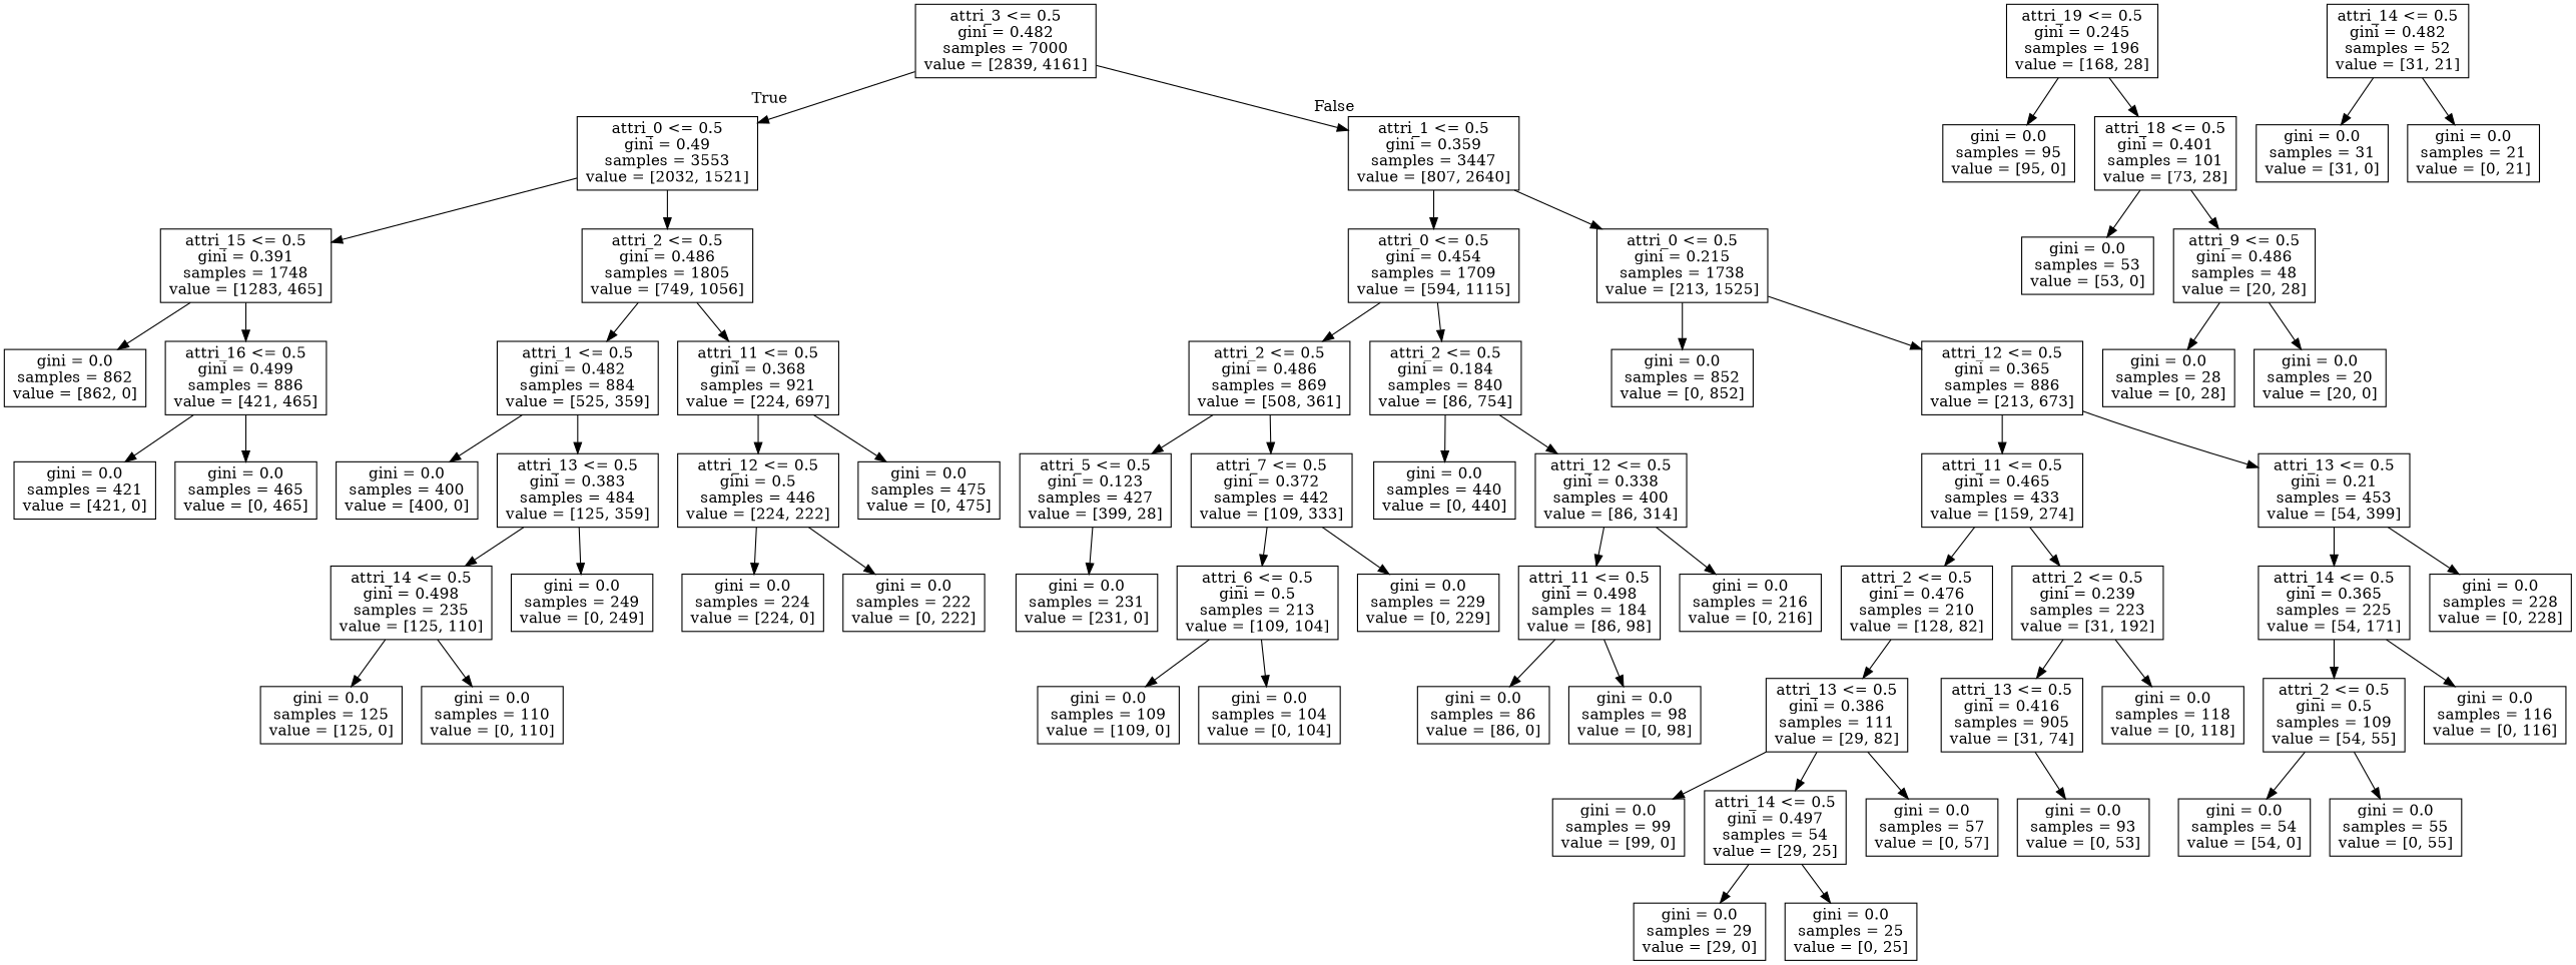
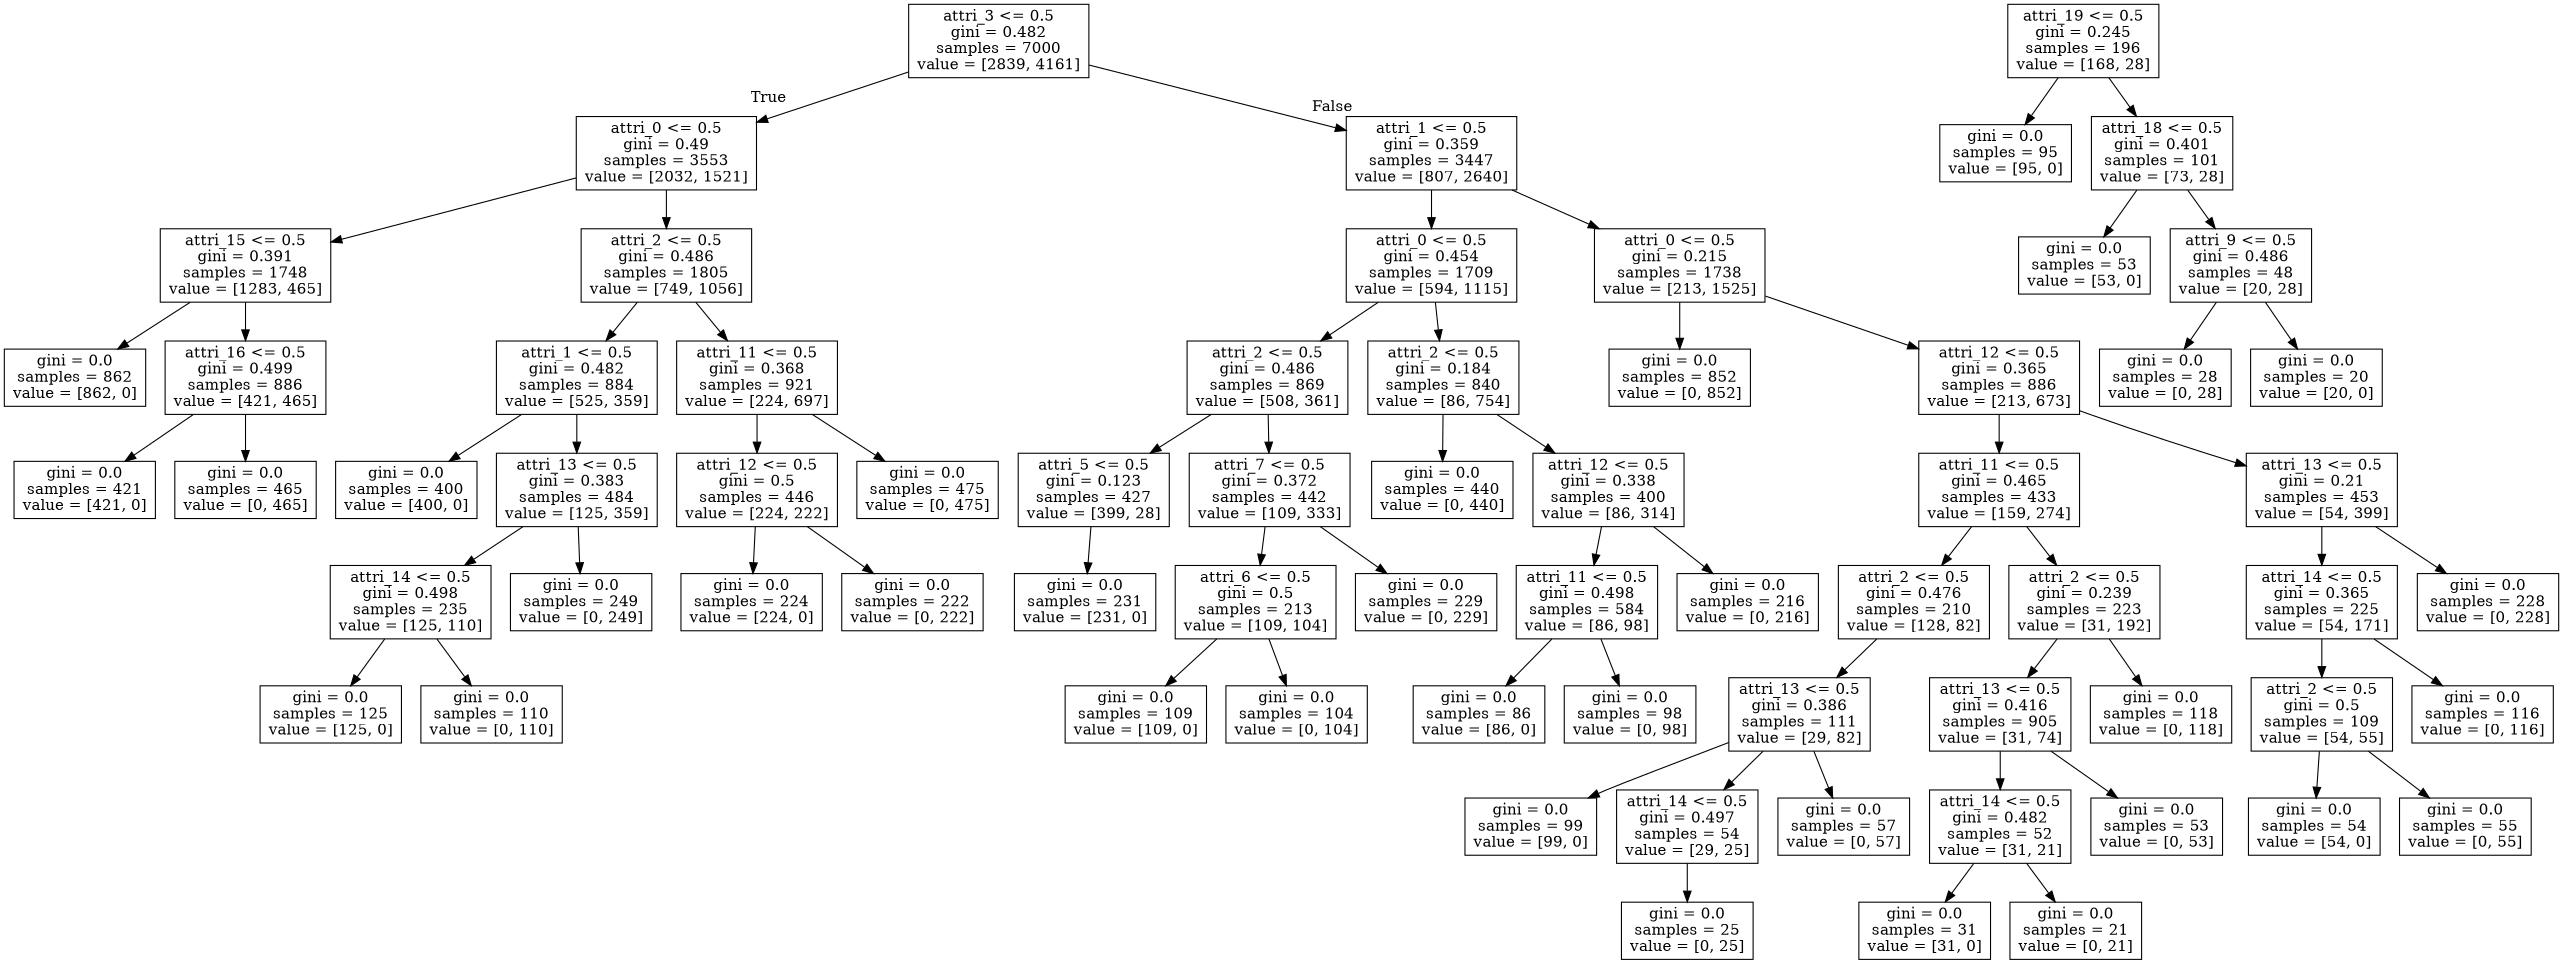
  digraph {
    node [shape=box]
    n1 [label="attri_3 <= 0.5\ngini = 0.482\nsamples = 7000\nvalue = [2839, 4161]"]
    n2 [label="attri_0 <= 0.5\ngini = 0.49\nsamples = 3553\nvalue = [2032, 1521]"]
    n3 [label="attri_1 <= 0.5\ngini = 0.359\nsamples = 3447\nvalue = [807, 2640]"]
    n4 [label="attri_15 <= 0.5\ngini = 0.391\nsamples = 1748\nvalue = [1283, 465]"]
    n5 [label="attri_2 <= 0.5\ngini = 0.486\nsamples = 1805\nvalue = [749, 1056]"]
    n6 [label="attri_0 <= 0.5\ngini = 0.454\nsamples = 1709\nvalue = [594, 1115]"]
    n7 [label="attri_0 <= 0.5\ngini = 0.215\nsamples = 1738\nvalue = [213, 1525]"]
    n8 [label="gini = 0.0\nsamples = 862\nvalue = [862, 0]"]
    n9 [label="attri_16 <= 0.5\ngini = 0.499\nsamples = 886\nvalue = [421, 465]"]
    n10 [label="attri_1 <= 0.5\ngini = 0.482\nsamples = 884\nvalue = [525, 359]"]
    n11 [label="attri_11 <= 0.5\ngini = 0.368\nsamples = 921\nvalue = [224, 697]"]
    n12 [label="gini = 0.0\nsamples = 421\nvalue = [421, 0]"]
    n13 [label="gini = 0.0\nsamples = 465\nvalue = [0, 465]"]
    n14 [label="gini = 0.0\nsamples = 400\nvalue = [400, 0]"]
    n15 [label="attri_13 <= 0.5\ngini = 0.383\nsamples = 484\nvalue = [125, 359]"]
    n16 [label="attri_12 <= 0.5\ngini = 0.5\nsamples = 446\nvalue = [224, 222]"]
    n17 [label="gini = 0.0\nsamples = 475\nvalue = [0, 475]"]
    n18 [label="attri_14 <= 0.5\ngini = 0.498\nsamples = 235\nvalue = [125, 110]"]
    n19 [label="gini = 0.0\nsamples = 249\nvalue = [0, 249]"]
    n20 [label="gini = 0.0\nsamples = 125\nvalue = [125, 0]"]
    n21 [label="gini = 0.0\nsamples = 110\nvalue = [0, 110]"]
    n22 [label="gini = 0.0\nsamples = 224\nvalue = [224, 0]"]
    n23 [label="gini = 0.0\nsamples = 222\nvalue = [0, 222]"]
    n24 [label="attri_2 <= 0.5\ngini = 0.486\nsamples = 869\nvalue = [508, 361]"]
    n25 [label="attri_2 <= 0.5\ngini = 0.184\nsamples = 840\nvalue = [86, 754]"]
    n26 [label="gini = 0.0\nsamples = 852\nvalue = [0, 852]"]
    n27 [label="attri_12 <= 0.5\ngini = 0.365\nsamples = 886\nvalue = [213, 673]"]
    n28 [label="attri_5 <= 0.5\ngini = 0.123\nsamples = 427\nvalue = [399, 28]"]
    n29 [label="attri_7 <= 0.5\ngini = 0.372\nsamples = 442\nvalue = [109, 333]"]
    n30 [label="gini = 0.0\nsamples = 440\nvalue = [0, 440]"]
    n31 [label="attri_12 <= 0.5\ngini = 0.338\nsamples = 400\nvalue = [86, 314]"]
    n32 [label="gini = 0.0\nsamples = 231\nvalue = [231, 0]"]
    n33 [label="attri_6 <= 0.5\ngini = 0.5\nsamples = 213\nvalue = [109, 104]"]
    n34 [label="gini = 0.0\nsamples = 229\nvalue = [0, 229]"]
    n35 [label="attri_19 <= 0.5\ngini = 0.245\nsamples = 196\nvalue = [168, 28]"]
    n36 [label="gini = 0.0\nsamples = 95\nvalue = [95, 0]"]
    n37 [label="attri_18 <= 0.5\ngini = 0.401\nsamples = 101\nvalue = [73, 28]"]
    n38 [label="gini = 0.0\nsamples = 53\nvalue = [53, 0]"]
    n39 [label="attri_9 <= 0.5\ngini = 0.486\nsamples = 48\nvalue = [20, 28]"]
    n40 [label="gini = 0.0\nsamples = 28\nvalue = [0, 28]"]
    n41 [label="gini = 0.0\nsamples = 20\nvalue = [20, 0]"]
    n42 [label="gini = 0.0\nsamples = 109\nvalue = [109, 0]"]
    n43 [label="gini = 0.0\nsamples = 104\nvalue = [0, 104]"]
-   n44 [label="attri_11 <= 0.5\ngini = 0.498\nsamples = 184\nvalue = [86, 98]"]
+   n44 [label="attri_11 <= 0.5\ngini = 0.498\nsamples = 584\nvalue = [86, 98]"]
    n45 [label="gini = 0.0\nsamples = 216\nvalue = [0, 216]"]
    n46 [label="gini = 0.0\nsamples = 86\nvalue = [86, 0]"]
    n47 [label="gini = 0.0\nsamples = 98\nvalue = [0, 98]"]
    n48 [label="attri_11 <= 0.5\ngini = 0.465\nsamples = 433\nvalue = [159, 274]"]
    n49 [label="attri_13 <= 0.5\ngini = 0.21\nsamples = 453\nvalue = [54, 399]"]
    n50 [label="attri_2 <= 0.5\ngini = 0.476\nsamples = 210\nvalue = [128, 82]"]
    n51 [label="attri_2 <= 0.5\ngini = 0.239\nsamples = 223\nvalue = [31, 192]"]
    n52 [label="attri_14 <= 0.5\ngini = 0.365\nsamples = 225\nvalue = [54, 171]"]
    n53 [label="gini = 0.0\nsamples = 228\nvalue = [0, 228]"]
    n54 [label="attri_13 <= 0.5\ngini = 0.386\nsamples = 111\nvalue = [29, 82]"]
    n55 [label="attri_13 <= 0.5\ngini = 0.416\nsamples = 905\nvalue = [31, 74]"]
    n56 [label="gini = 0.0\nsamples = 118\nvalue = [0, 118]"]
    n57 [label="gini = 0.0\nsamples = 99\nvalue = [99, 0]"]
    n58 [label="attri_14 <= 0.5\ngini = 0.497\nsamples = 54\nvalue = [29, 25]"]
    n59 [label="gini = 0.0\nsamples = 57\nvalue = [0, 57]"]
-   n60 [label="gini = 0.0\nsamples = 29\nvalue = [29, 0]"]
    n61 [label="gini = 0.0\nsamples = 25\nvalue = [0, 25]"]
    n62 [label="attri_14 <= 0.5\ngini = 0.482\nsamples = 52\nvalue = [31, 21]"]
-   n63 [label="gini = 0.0\nsamples = 93\nvalue = [0, 53]"]
+   n63 [label="gini = 0.0\nsamples = 53\nvalue = [0, 53]"]
    n64 [label="gini = 0.0\nsamples = 31\nvalue = [31, 0]"]
    n65 [label="gini = 0.0\nsamples = 21\nvalue = [0, 21]"]
    n66 [label="attri_2 <= 0.5\ngini = 0.5\nsamples = 109\nvalue = [54, 55]"]
    n67 [label="gini = 0.0\nsamples = 116\nvalue = [0, 116]"]
    n68 [label="gini = 0.0\nsamples = 54\nvalue = [54, 0]"]
    n69 [label="gini = 0.0\nsamples = 55\nvalue = [0, 55]"]
    n1 -> n2 [headlabel=True labelangle=45 labeldistance=2.5]
    n1 -> n3 [headlabel=False labelangle=-45 labeldistance=2.5]
    n2 -> n4
    n2 -> n5
    n3 -> n6
    n3 -> n7
    n4 -> n8
    n4 -> n9
    n5 -> n10
    n5 -> n11
    n6 -> n24
    n6 -> n25
    n7 -> n26
    n7 -> n27
    n9 -> n12
    n9 -> n13
    n10 -> n14
    n10 -> n15
    n11 -> n16
    n11 -> n17
    n15 -> n18
    n15 -> n19
    n16 -> n22
    n16 -> n23
    n18 -> n20
    n18 -> n21
    n24 -> n28
    n24 -> n29
    n25 -> n30
    n25 -> n31
    n27 -> n48
    n27 -> n49
    n28 -> n32
    n29 -> n33
    n29 -> n34
    n31 -> n44
    n31 -> n45
    n33 -> n42
    n33 -> n43
    n35 -> n36
    n35 -> n37
    n37 -> n38
    n37 -> n39
    n39 -> n40
    n39 -> n41
    n44 -> n46
    n44 -> n47
    n48 -> n50
    n48 -> n51
    n49 -> n52
    n49 -> n53
    n50 -> n54
    n51 -> n55
    n51 -> n56
    n52 -> n66
    n52 -> n67
    n54 -> n57
    n54 -> n58
    n54 -> n59
+   n55 -> n62
    n55 -> n63
-   n58 -> n60
    n58 -> n61
    n62 -> n64
    n62 -> n65
    n66 -> n68
    n66 -> n69
  }
